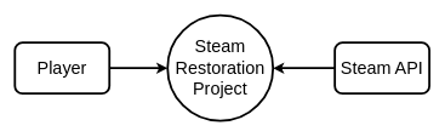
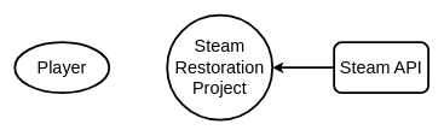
  <mxCell id="0" />
  <mxCell id="1" parent="0" />
- <mxCell id="2" style="edgeStyle=orthogonalEdgeStyle;rounded=0;orthogonalLoop=1;jettySize=auto;html=1;entryX=0;entryY=0.5;entryDx=0;entryDy=0;fontSize=24;strokeWidth=3;" edge="1" parent="1" source="3" target="4"><mxGeometry relative="1" as="geometry" /></mxCell>
- <mxCell id="3" value="&lt;font style=&quot;font-size: 24px&quot;&gt;Player&lt;/font&gt;" style="rounded=1;whiteSpace=wrap;html=1;strokeWidth=3;" vertex="1" parent="1"><mxGeometry x="20" y="58" width="130" height="70" as="geometry" /></mxCell>
+ <mxCell id="3" value="&lt;font style=&quot;font-size: 24px&quot;&gt;Player&lt;/font&gt;" style="ellipse;whiteSpace=wrap;html=1;strokeWidth=3;" vertex="1" parent="1"><mxGeometry x="20" y="58" width="130" height="70" as="geometry" /></mxCell>
  <mxCell id="4" value="Steam Restoration Project" style="ellipse;whiteSpace=wrap;html=1;aspect=fixed;fontSize=24;strokeWidth=3;" vertex="1" parent="1"><mxGeometry x="230" y="20.5" width="145" height="145" as="geometry" /></mxCell>
  <mxCell id="5" style="edgeStyle=orthogonalEdgeStyle;rounded=0;orthogonalLoop=1;jettySize=auto;html=1;fontSize=24;strokeWidth=3;entryX=1;entryY=0.5;entryDx=0;entryDy=0;" edge="1" parent="1" source="6" target="4"><mxGeometry relative="1" as="geometry"><mxPoint x="380" y="93" as="targetPoint" /></mxGeometry></mxCell>
  <mxCell id="6" value="&lt;font style=&quot;font-size: 24px&quot;&gt;Steam API&lt;/font&gt;" style="rounded=1;whiteSpace=wrap;html=1;strokeWidth=3;" vertex="1" parent="1"><mxGeometry x="460" y="58" width="130" height="70" as="geometry" /></mxCell>
